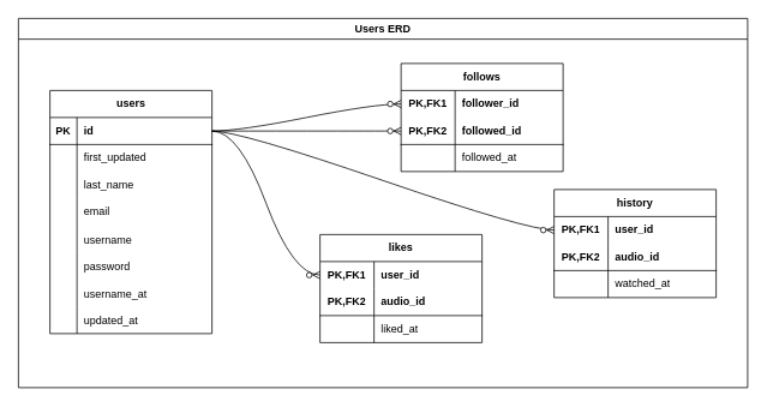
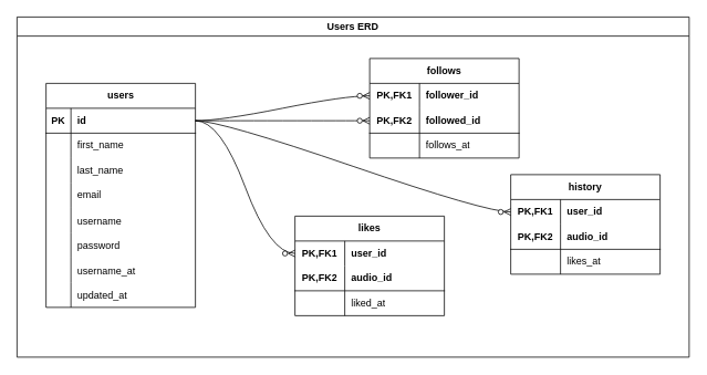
  <mxCell id="0" />
  <mxCell id="1" parent="0" />
  <mxCell id="2" value="Users ERD" style="swimlane;whiteSpace=wrap;html=1;" parent="1" vertex="1"><mxGeometry x="20" y="20" width="810" height="410" as="geometry" /></mxCell>
  <mxCell id="3" value="users" style="shape=table;startSize=30;container=1;collapsible=1;childLayout=tableLayout;fixedRows=1;rowLines=0;fontStyle=1;align=center;resizeLast=1;html=1;" parent="2" vertex="1"><mxGeometry x="35" y="80" width="180" height="270" as="geometry" /></mxCell>
  <mxCell id="4" value="" style="shape=tableRow;horizontal=0;startSize=0;swimlaneHead=0;swimlaneBody=0;fillColor=none;collapsible=0;dropTarget=0;points=[[0,0.5],[1,0.5]];portConstraint=eastwest;top=0;left=0;right=0;bottom=1;" parent="3" vertex="1"><mxGeometry y="30" width="180" height="30" as="geometry" /></mxCell>
  <mxCell id="5" value="PK" style="shape=partialRectangle;connectable=0;fillColor=none;top=0;left=0;bottom=0;right=0;fontStyle=1;overflow=hidden;whiteSpace=wrap;html=1;" parent="4" vertex="1"><mxGeometry width="30" height="30" as="geometry"><mxRectangle width="30" height="30" as="alternateBounds" /></mxGeometry></mxCell>
  <mxCell id="6" value="id" style="shape=partialRectangle;connectable=0;fillColor=none;top=0;left=0;bottom=0;right=0;align=left;spacingLeft=6;fontStyle=1;overflow=hidden;whiteSpace=wrap;html=1;" parent="4" vertex="1"><mxGeometry x="30" width="150" height="30" as="geometry"><mxRectangle width="150" height="30" as="alternateBounds" /></mxGeometry></mxCell>
  <mxCell id="7" value="" style="shape=tableRow;horizontal=0;startSize=0;swimlaneHead=0;swimlaneBody=0;fillColor=none;collapsible=0;dropTarget=0;points=[[0,0.5],[1,0.5]];portConstraint=eastwest;top=0;left=0;right=0;bottom=0;" parent="3" vertex="1"><mxGeometry y="60" width="180" height="30" as="geometry" /></mxCell>
  <mxCell id="8" value="" style="shape=partialRectangle;connectable=0;fillColor=none;top=0;left=0;bottom=0;right=0;editable=1;overflow=hidden;whiteSpace=wrap;html=1;" parent="7" vertex="1"><mxGeometry width="30" height="30" as="geometry"><mxRectangle width="30" height="30" as="alternateBounds" /></mxGeometry></mxCell>
- <mxCell id="9" value="&lt;span style=&quot;text-wrap: nowrap;&quot;&gt;first_updated&lt;/span&gt;" style="shape=partialRectangle;connectable=0;fillColor=none;top=0;left=0;bottom=0;right=0;align=left;spacingLeft=6;overflow=hidden;whiteSpace=wrap;html=1;fontColor=default;" parent="7" vertex="1"><mxGeometry x="30" width="150" height="30" as="geometry"><mxRectangle width="150" height="30" as="alternateBounds" /></mxGeometry></mxCell>
+ <mxCell id="9" value="&lt;span style=&quot;text-wrap: nowrap;&quot;&gt;first_name&lt;/span&gt;" style="shape=partialRectangle;connectable=0;fillColor=none;top=0;left=0;bottom=0;right=0;align=left;spacingLeft=6;overflow=hidden;whiteSpace=wrap;html=1;fontColor=default;" parent="7" vertex="1"><mxGeometry x="30" width="150" height="30" as="geometry"><mxRectangle width="150" height="30" as="alternateBounds" /></mxGeometry></mxCell>
  <mxCell id="10" value="" style="shape=tableRow;horizontal=0;startSize=0;swimlaneHead=0;swimlaneBody=0;fillColor=none;collapsible=0;dropTarget=0;points=[[0,0.5],[1,0.5]];portConstraint=eastwest;top=0;left=0;right=0;bottom=0;" parent="3" vertex="1"><mxGeometry y="90" width="180" height="30" as="geometry" /></mxCell>
  <mxCell id="11" value="" style="shape=partialRectangle;connectable=0;fillColor=none;top=0;left=0;bottom=0;right=0;editable=1;overflow=hidden;whiteSpace=wrap;html=1;" parent="10" vertex="1"><mxGeometry width="30" height="30" as="geometry"><mxRectangle width="30" height="30" as="alternateBounds" /></mxGeometry></mxCell>
  <mxCell id="12" value="&lt;span style=&quot;text-wrap: nowrap;&quot;&gt;last_name&lt;/span&gt;" style="shape=partialRectangle;connectable=0;fillColor=none;top=0;left=0;bottom=0;right=0;align=left;spacingLeft=6;overflow=hidden;whiteSpace=wrap;html=1;fontColor=default;" parent="10" vertex="1"><mxGeometry x="30" width="150" height="30" as="geometry"><mxRectangle width="150" height="30" as="alternateBounds" /></mxGeometry></mxCell>
  <mxCell id="13" value="" style="shape=tableRow;horizontal=0;startSize=0;swimlaneHead=0;swimlaneBody=0;fillColor=none;collapsible=0;dropTarget=0;points=[[0,0.5],[1,0.5]];portConstraint=eastwest;top=0;left=0;right=0;bottom=0;" parent="3" vertex="1"><mxGeometry y="120" width="180" height="30" as="geometry" /></mxCell>
  <mxCell id="14" value="" style="shape=partialRectangle;connectable=0;fillColor=none;top=0;left=0;bottom=0;right=0;editable=1;overflow=hidden;whiteSpace=wrap;html=1;" parent="13" vertex="1"><mxGeometry width="30" height="30" as="geometry"><mxRectangle width="30" height="30" as="alternateBounds" /></mxGeometry></mxCell>
  <mxCell id="15" value="&lt;span style=&quot;text-wrap: nowrap;&quot;&gt;email&lt;/span&gt;" style="shape=partialRectangle;connectable=0;fillColor=none;top=0;left=0;bottom=0;right=0;align=left;spacingLeft=6;overflow=hidden;whiteSpace=wrap;html=1;fontColor=default;" parent="13" vertex="1"><mxGeometry x="30" width="150" height="30" as="geometry"><mxRectangle width="150" height="30" as="alternateBounds" /></mxGeometry></mxCell>
  <mxCell id="16" value="" style="shape=tableRow;horizontal=0;startSize=0;swimlaneHead=0;swimlaneBody=0;fillColor=none;collapsible=0;dropTarget=0;points=[[0,0.5],[1,0.5]];portConstraint=eastwest;top=0;left=0;right=0;bottom=0;" parent="3" vertex="1"><mxGeometry y="150" width="180" height="30" as="geometry" /></mxCell>
  <mxCell id="17" value="" style="shape=partialRectangle;connectable=0;fillColor=none;top=0;left=0;bottom=0;right=0;editable=1;overflow=hidden;" parent="16" vertex="1"><mxGeometry width="30" height="30" as="geometry"><mxRectangle width="30" height="30" as="alternateBounds" /></mxGeometry></mxCell>
  <mxCell id="18" value="username" style="shape=partialRectangle;connectable=0;fillColor=none;top=0;left=0;bottom=0;right=0;align=left;spacingLeft=6;overflow=hidden;" parent="16" vertex="1"><mxGeometry x="30" width="150" height="30" as="geometry"><mxRectangle width="150" height="30" as="alternateBounds" /></mxGeometry></mxCell>
  <mxCell id="19" value="" style="shape=tableRow;horizontal=0;startSize=0;swimlaneHead=0;swimlaneBody=0;fillColor=none;collapsible=0;dropTarget=0;points=[[0,0.5],[1,0.5]];portConstraint=eastwest;top=0;left=0;right=0;bottom=0;" parent="3" vertex="1"><mxGeometry y="180" width="180" height="30" as="geometry" /></mxCell>
  <mxCell id="20" value="" style="shape=partialRectangle;connectable=0;fillColor=none;top=0;left=0;bottom=0;right=0;editable=1;overflow=hidden;" parent="19" vertex="1"><mxGeometry width="30" height="30" as="geometry"><mxRectangle width="30" height="30" as="alternateBounds" /></mxGeometry></mxCell>
  <mxCell id="21" value="password" style="shape=partialRectangle;connectable=0;fillColor=none;top=0;left=0;bottom=0;right=0;align=left;spacingLeft=6;overflow=hidden;" parent="19" vertex="1"><mxGeometry x="30" width="150" height="30" as="geometry"><mxRectangle width="150" height="30" as="alternateBounds" /></mxGeometry></mxCell>
  <mxCell id="22" value="" style="shape=tableRow;horizontal=0;startSize=0;swimlaneHead=0;swimlaneBody=0;fillColor=none;collapsible=0;dropTarget=0;points=[[0,0.5],[1,0.5]];portConstraint=eastwest;top=0;left=0;right=0;bottom=0;" parent="3" vertex="1"><mxGeometry y="210" width="180" height="30" as="geometry" /></mxCell>
  <mxCell id="23" value="" style="shape=partialRectangle;connectable=0;fillColor=none;top=0;left=0;bottom=0;right=0;editable=1;overflow=hidden;" parent="22" vertex="1"><mxGeometry width="30" height="30" as="geometry"><mxRectangle width="30" height="30" as="alternateBounds" /></mxGeometry></mxCell>
  <mxCell id="24" value="username_at" style="shape=partialRectangle;connectable=0;fillColor=none;top=0;left=0;bottom=0;right=0;align=left;spacingLeft=6;overflow=hidden;" parent="22" vertex="1"><mxGeometry x="30" width="150" height="30" as="geometry"><mxRectangle width="150" height="30" as="alternateBounds" /></mxGeometry></mxCell>
  <mxCell id="25" value="" style="shape=tableRow;horizontal=0;startSize=0;swimlaneHead=0;swimlaneBody=0;fillColor=none;collapsible=0;dropTarget=0;points=[[0,0.5],[1,0.5]];portConstraint=eastwest;top=0;left=0;right=0;bottom=0;" parent="3" vertex="1"><mxGeometry y="240" width="180" height="30" as="geometry" /></mxCell>
  <mxCell id="26" value="" style="shape=partialRectangle;connectable=0;fillColor=none;top=0;left=0;bottom=0;right=0;editable=1;overflow=hidden;" parent="25" vertex="1"><mxGeometry width="30" height="30" as="geometry"><mxRectangle width="30" height="30" as="alternateBounds" /></mxGeometry></mxCell>
  <mxCell id="27" value="updated_at" style="shape=partialRectangle;connectable=0;fillColor=none;top=0;left=0;bottom=0;right=0;align=left;spacingLeft=6;overflow=hidden;" parent="25" vertex="1"><mxGeometry x="30" width="150" height="30" as="geometry"><mxRectangle width="150" height="30" as="alternateBounds" /></mxGeometry></mxCell>
  <mxCell id="28" value="likes" style="shape=table;startSize=30;container=1;collapsible=1;childLayout=tableLayout;fixedRows=1;rowLines=0;fontStyle=1;align=center;resizeLast=1;html=1;whiteSpace=wrap;" parent="2" vertex="1"><mxGeometry x="335" y="240" width="180" height="120" as="geometry" /></mxCell>
  <mxCell id="29" value="" style="shape=tableRow;horizontal=0;startSize=0;swimlaneHead=0;swimlaneBody=0;fillColor=none;collapsible=0;dropTarget=0;points=[[0,0.5],[1,0.5]];portConstraint=eastwest;top=0;left=0;right=0;bottom=0;html=1;" parent="28" vertex="1"><mxGeometry y="30" width="180" height="30" as="geometry" /></mxCell>
  <mxCell id="30" value="PK,FK1" style="shape=partialRectangle;connectable=0;fillColor=none;top=0;left=0;bottom=0;right=0;fontStyle=1;overflow=hidden;html=1;whiteSpace=wrap;" parent="29" vertex="1"><mxGeometry width="60" height="30" as="geometry"><mxRectangle width="60" height="30" as="alternateBounds" /></mxGeometry></mxCell>
  <mxCell id="31" value="user_id" style="shape=partialRectangle;connectable=0;fillColor=none;top=0;left=0;bottom=0;right=0;align=left;spacingLeft=6;fontStyle=1;overflow=hidden;html=1;whiteSpace=wrap;" parent="29" vertex="1"><mxGeometry x="60" width="120" height="30" as="geometry"><mxRectangle width="120" height="30" as="alternateBounds" /></mxGeometry></mxCell>
  <mxCell id="32" value="" style="shape=tableRow;horizontal=0;startSize=0;swimlaneHead=0;swimlaneBody=0;fillColor=none;collapsible=0;dropTarget=0;points=[[0,0.5],[1,0.5]];portConstraint=eastwest;top=0;left=0;right=0;bottom=1;html=1;" parent="28" vertex="1"><mxGeometry y="60" width="180" height="30" as="geometry" /></mxCell>
  <mxCell id="33" value="PK,FK2" style="shape=partialRectangle;connectable=0;fillColor=none;top=0;left=0;bottom=0;right=0;fontStyle=1;overflow=hidden;html=1;whiteSpace=wrap;" parent="32" vertex="1"><mxGeometry width="60" height="30" as="geometry"><mxRectangle width="60" height="30" as="alternateBounds" /></mxGeometry></mxCell>
  <mxCell id="34" value="audio_id" style="shape=partialRectangle;connectable=0;fillColor=none;top=0;left=0;bottom=0;right=0;align=left;spacingLeft=6;fontStyle=1;overflow=hidden;html=1;whiteSpace=wrap;" parent="32" vertex="1"><mxGeometry x="60" width="120" height="30" as="geometry"><mxRectangle width="120" height="30" as="alternateBounds" /></mxGeometry></mxCell>
  <mxCell id="35" value="" style="shape=tableRow;horizontal=0;startSize=0;swimlaneHead=0;swimlaneBody=0;fillColor=none;collapsible=0;dropTarget=0;points=[[0,0.5],[1,0.5]];portConstraint=eastwest;top=0;left=0;right=0;bottom=0;html=1;" parent="28" vertex="1"><mxGeometry y="90" width="180" height="30" as="geometry" /></mxCell>
  <mxCell id="36" value="" style="shape=partialRectangle;connectable=0;fillColor=none;top=0;left=0;bottom=0;right=0;editable=1;overflow=hidden;html=1;whiteSpace=wrap;" parent="35" vertex="1"><mxGeometry width="60" height="30" as="geometry"><mxRectangle width="60" height="30" as="alternateBounds" /></mxGeometry></mxCell>
  <mxCell id="37" value="liked_at" style="shape=partialRectangle;connectable=0;fillColor=none;top=0;left=0;bottom=0;right=0;align=left;spacingLeft=6;overflow=hidden;html=1;whiteSpace=wrap;" parent="35" vertex="1"><mxGeometry x="60" width="120" height="30" as="geometry"><mxRectangle width="120" height="30" as="alternateBounds" /></mxGeometry></mxCell>
  <mxCell id="38" value="" style="edgeStyle=entityRelationEdgeStyle;fontSize=12;html=1;endArrow=ERzeroToMany;endFill=1;rounded=0;curved=1;" parent="2" source="4" target="29" edge="1"><mxGeometry width="100" height="100" relative="1" as="geometry"><mxPoint x="385" y="210" as="sourcePoint" /><mxPoint x="485" y="110" as="targetPoint" /></mxGeometry></mxCell>
  <mxCell id="39" value="follows" style="shape=table;startSize=30;container=1;collapsible=1;childLayout=tableLayout;fixedRows=1;rowLines=0;fontStyle=1;align=center;resizeLast=1;html=1;whiteSpace=wrap;" parent="2" vertex="1"><mxGeometry x="425" y="50" width="180" height="120" as="geometry" /></mxCell>
  <mxCell id="40" value="" style="shape=tableRow;horizontal=0;startSize=0;swimlaneHead=0;swimlaneBody=0;fillColor=none;collapsible=0;dropTarget=0;points=[[0,0.5],[1,0.5]];portConstraint=eastwest;top=0;left=0;right=0;bottom=0;html=1;" parent="39" vertex="1"><mxGeometry y="30" width="180" height="30" as="geometry" /></mxCell>
  <mxCell id="41" value="PK,FK1" style="shape=partialRectangle;connectable=0;fillColor=none;top=0;left=0;bottom=0;right=0;fontStyle=1;overflow=hidden;html=1;whiteSpace=wrap;" parent="40" vertex="1"><mxGeometry width="60" height="30" as="geometry"><mxRectangle width="60" height="30" as="alternateBounds" /></mxGeometry></mxCell>
  <mxCell id="42" value="follower_id" style="shape=partialRectangle;connectable=0;fillColor=none;top=0;left=0;bottom=0;right=0;align=left;spacingLeft=6;fontStyle=1;overflow=hidden;html=1;whiteSpace=wrap;" parent="40" vertex="1"><mxGeometry x="60" width="120" height="30" as="geometry"><mxRectangle width="120" height="30" as="alternateBounds" /></mxGeometry></mxCell>
  <mxCell id="43" value="" style="shape=tableRow;horizontal=0;startSize=0;swimlaneHead=0;swimlaneBody=0;fillColor=none;collapsible=0;dropTarget=0;points=[[0,0.5],[1,0.5]];portConstraint=eastwest;top=0;left=0;right=0;bottom=1;html=1;" parent="39" vertex="1"><mxGeometry y="60" width="180" height="30" as="geometry" /></mxCell>
  <mxCell id="44" value="PK,FK2" style="shape=partialRectangle;connectable=0;fillColor=none;top=0;left=0;bottom=0;right=0;fontStyle=1;overflow=hidden;html=1;whiteSpace=wrap;" parent="43" vertex="1"><mxGeometry width="60" height="30" as="geometry"><mxRectangle width="60" height="30" as="alternateBounds" /></mxGeometry></mxCell>
  <mxCell id="45" value="followed_id" style="shape=partialRectangle;connectable=0;fillColor=none;top=0;left=0;bottom=0;right=0;align=left;spacingLeft=6;fontStyle=1;overflow=hidden;html=1;whiteSpace=wrap;" parent="43" vertex="1"><mxGeometry x="60" width="120" height="30" as="geometry"><mxRectangle width="120" height="30" as="alternateBounds" /></mxGeometry></mxCell>
  <mxCell id="46" value="" style="shape=tableRow;horizontal=0;startSize=0;swimlaneHead=0;swimlaneBody=0;fillColor=none;collapsible=0;dropTarget=0;points=[[0,0.5],[1,0.5]];portConstraint=eastwest;top=0;left=0;right=0;bottom=0;html=1;" parent="39" vertex="1"><mxGeometry y="90" width="180" height="30" as="geometry" /></mxCell>
  <mxCell id="47" value="" style="shape=partialRectangle;connectable=0;fillColor=none;top=0;left=0;bottom=0;right=0;editable=1;overflow=hidden;html=1;whiteSpace=wrap;" parent="46" vertex="1"><mxGeometry width="60" height="30" as="geometry"><mxRectangle width="60" height="30" as="alternateBounds" /></mxGeometry></mxCell>
- <mxCell id="48" value="followed_at" style="shape=partialRectangle;connectable=0;fillColor=none;top=0;left=0;bottom=0;right=0;align=left;spacingLeft=6;overflow=hidden;html=1;whiteSpace=wrap;" parent="46" vertex="1"><mxGeometry x="60" width="120" height="30" as="geometry"><mxRectangle width="120" height="30" as="alternateBounds" /></mxGeometry></mxCell>
+ <mxCell id="48" value="follows_at" style="shape=partialRectangle;connectable=0;fillColor=none;top=0;left=0;bottom=0;right=0;align=left;spacingLeft=6;overflow=hidden;html=1;whiteSpace=wrap;" parent="46" vertex="1"><mxGeometry x="60" width="120" height="30" as="geometry"><mxRectangle width="120" height="30" as="alternateBounds" /></mxGeometry></mxCell>
  <mxCell id="49" value="" style="edgeStyle=entityRelationEdgeStyle;fontSize=12;html=1;endArrow=ERzeroToMany;endFill=1;rounded=0;entryX=0;entryY=0.5;entryDx=0;entryDy=0;curved=1;" parent="2" source="4" target="40" edge="1"><mxGeometry width="100" height="100" relative="1" as="geometry"><mxPoint x="225" y="95" as="sourcePoint" /><mxPoint x="405" y="95" as="targetPoint" /></mxGeometry></mxCell>
  <mxCell id="50" value="" style="edgeStyle=entityRelationEdgeStyle;fontSize=12;html=1;endArrow=ERzeroToMany;endFill=1;rounded=0;curved=1;" parent="2" source="4" target="43" edge="1"><mxGeometry width="100" height="100" relative="1" as="geometry"><mxPoint x="225" y="95" as="sourcePoint" /><mxPoint x="405" y="245" as="targetPoint" /></mxGeometry></mxCell>
  <mxCell id="51" value="history" style="shape=table;startSize=30;container=1;collapsible=1;childLayout=tableLayout;fixedRows=1;rowLines=0;fontStyle=1;align=center;resizeLast=1;html=1;whiteSpace=wrap;" vertex="1" parent="2"><mxGeometry x="595" y="190" width="180" height="120" as="geometry" /></mxCell>
  <mxCell id="52" value="" style="shape=tableRow;horizontal=0;startSize=0;swimlaneHead=0;swimlaneBody=0;fillColor=none;collapsible=0;dropTarget=0;points=[[0,0.5],[1,0.5]];portConstraint=eastwest;top=0;left=0;right=0;bottom=0;html=1;" vertex="1" parent="51"><mxGeometry y="30" width="180" height="30" as="geometry" /></mxCell>
  <mxCell id="53" value="PK,FK1" style="shape=partialRectangle;connectable=0;fillColor=none;top=0;left=0;bottom=0;right=0;fontStyle=1;overflow=hidden;html=1;whiteSpace=wrap;" vertex="1" parent="52"><mxGeometry width="60" height="30" as="geometry"><mxRectangle width="60" height="30" as="alternateBounds" /></mxGeometry></mxCell>
  <mxCell id="54" value="user_id" style="shape=partialRectangle;connectable=0;fillColor=none;top=0;left=0;bottom=0;right=0;align=left;spacingLeft=6;fontStyle=1;overflow=hidden;html=1;whiteSpace=wrap;" vertex="1" parent="52"><mxGeometry x="60" width="120" height="30" as="geometry"><mxRectangle width="120" height="30" as="alternateBounds" /></mxGeometry></mxCell>
  <mxCell id="55" value="" style="shape=tableRow;horizontal=0;startSize=0;swimlaneHead=0;swimlaneBody=0;fillColor=none;collapsible=0;dropTarget=0;points=[[0,0.5],[1,0.5]];portConstraint=eastwest;top=0;left=0;right=0;bottom=1;html=1;" vertex="1" parent="51"><mxGeometry y="60" width="180" height="30" as="geometry" /></mxCell>
  <mxCell id="56" value="PK,FK2" style="shape=partialRectangle;connectable=0;fillColor=none;top=0;left=0;bottom=0;right=0;fontStyle=1;overflow=hidden;html=1;whiteSpace=wrap;" vertex="1" parent="55"><mxGeometry width="60" height="30" as="geometry"><mxRectangle width="60" height="30" as="alternateBounds" /></mxGeometry></mxCell>
  <mxCell id="57" value="audio_id" style="shape=partialRectangle;connectable=0;fillColor=none;top=0;left=0;bottom=0;right=0;align=left;spacingLeft=6;fontStyle=1;overflow=hidden;html=1;whiteSpace=wrap;" vertex="1" parent="55"><mxGeometry x="60" width="120" height="30" as="geometry"><mxRectangle width="120" height="30" as="alternateBounds" /></mxGeometry></mxCell>
  <mxCell id="58" value="" style="shape=tableRow;horizontal=0;startSize=0;swimlaneHead=0;swimlaneBody=0;fillColor=none;collapsible=0;dropTarget=0;points=[[0,0.5],[1,0.5]];portConstraint=eastwest;top=0;left=0;right=0;bottom=0;html=1;" vertex="1" parent="51"><mxGeometry y="90" width="180" height="30" as="geometry" /></mxCell>
  <mxCell id="59" value="" style="shape=partialRectangle;connectable=0;fillColor=none;top=0;left=0;bottom=0;right=0;editable=1;overflow=hidden;html=1;whiteSpace=wrap;" vertex="1" parent="58"><mxGeometry width="60" height="30" as="geometry"><mxRectangle width="60" height="30" as="alternateBounds" /></mxGeometry></mxCell>
- <mxCell id="60" value="watched_at" style="shape=partialRectangle;connectable=0;fillColor=none;top=0;left=0;bottom=0;right=0;align=left;spacingLeft=6;overflow=hidden;html=1;whiteSpace=wrap;" vertex="1" parent="58"><mxGeometry x="60" width="120" height="30" as="geometry"><mxRectangle width="120" height="30" as="alternateBounds" /></mxGeometry></mxCell>
+ <mxCell id="60" value="likes_at" style="shape=partialRectangle;connectable=0;fillColor=none;top=0;left=0;bottom=0;right=0;align=left;spacingLeft=6;overflow=hidden;html=1;whiteSpace=wrap;" vertex="1" parent="58"><mxGeometry x="60" width="120" height="30" as="geometry"><mxRectangle width="120" height="30" as="alternateBounds" /></mxGeometry></mxCell>
  <mxCell id="61" value="" style="edgeStyle=entityRelationEdgeStyle;fontSize=12;html=1;endArrow=ERzeroToMany;endFill=1;rounded=0;curved=1;" edge="1" parent="2" source="4" target="52"><mxGeometry width="100" height="100" relative="1" as="geometry"><mxPoint x="225" y="95" as="sourcePoint" /><mxPoint x="385" y="235" as="targetPoint" /></mxGeometry></mxCell>
